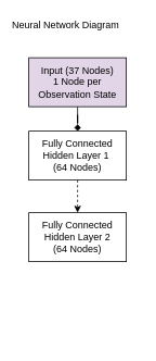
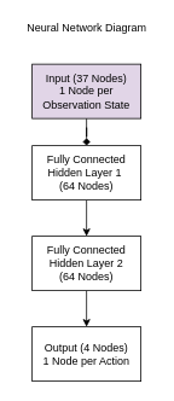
  <mxCell id="0" />
  <mxCell id="1" parent="0" />
  <mxCell id="2" value="" style="edgeStyle=orthogonalEdgeStyle;rounded=0;orthogonalLoop=1;jettySize=auto;html=1;endArrow=diamond;" edge="1" parent="1" source="3" target="5"><mxGeometry relative="1" as="geometry" /></mxCell>
  <mxCell id="3" value="Input (37 Nodes)&lt;br&gt;1 Node per Observation State" style="rounded=0;whiteSpace=wrap;html=1;fillColor=#e1d5e7;" vertex="1" parent="1"><mxGeometry x="35" y="70" width="120" height="60" as="geometry" /></mxCell>
- <mxCell id="4" value="" style="edgeStyle=orthogonalEdgeStyle;rounded=0;orthogonalLoop=1;jettySize=auto;html=1;dashed=1;" edge="1" parent="1" source="5" target="7"><mxGeometry relative="1" as="geometry" /></mxCell>
+ <mxCell id="4" value="" style="edgeStyle=orthogonalEdgeStyle;rounded=0;orthogonalLoop=1;jettySize=auto;html=1;" edge="1" parent="1" source="5" target="7"><mxGeometry relative="1" as="geometry" /></mxCell>
  <mxCell id="5" value="Fully Connected Hidden Layer 1&amp;nbsp;&lt;br&gt;(64 Nodes)" style="rounded=0;whiteSpace=wrap;html=1;" vertex="1" parent="1"><mxGeometry x="35" y="160" width="120" height="60" as="geometry" /></mxCell>
+ <mxCell id="6" value="" style="edgeStyle=orthogonalEdgeStyle;rounded=0;orthogonalLoop=1;jettySize=auto;html=1;" edge="1" parent="1" source="7" target="8"><mxGeometry relative="1" as="geometry" /></mxCell>
  <mxCell id="7" value="Fully Connected Hidden Layer 2&lt;br&gt;(64 Nodes)" style="rounded=0;whiteSpace=wrap;html=1;" vertex="1" parent="1"><mxGeometry x="35" y="260" width="120" height="60" as="geometry" /></mxCell>
- <mxCell id="9" value="Neural Network Diagram" style="text;html=1;resizable=0;autosize=1;align=center;verticalAlign=middle;points=[];fillColor=none;strokeColor=none;rounded=0;" vertex="1" parent="1"><mxGeometry x="5" y="20" width="150" height="20" as="geometry" /></mxCell>
+ <mxCell id="8" value="Output (4 Nodes)&lt;br&gt;1 Node per Action" style="rounded=0;whiteSpace=wrap;html=1;" vertex="1" parent="1"><mxGeometry x="35" y="360" width="120" height="60" as="geometry" /></mxCell>
+ <mxCell id="9" value="Neural Network Diagram" style="text;html=1;resizable=0;autosize=1;align=center;verticalAlign=middle;points=[];fillColor=none;strokeColor=none;rounded=0;" vertex="1" parent="1"><mxGeometry x="20" y="20" width="150" height="20" as="geometry" /></mxCell>
